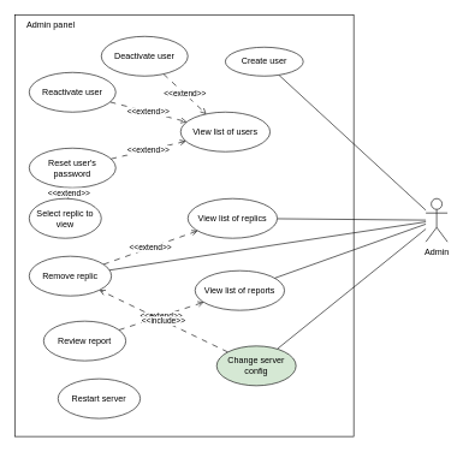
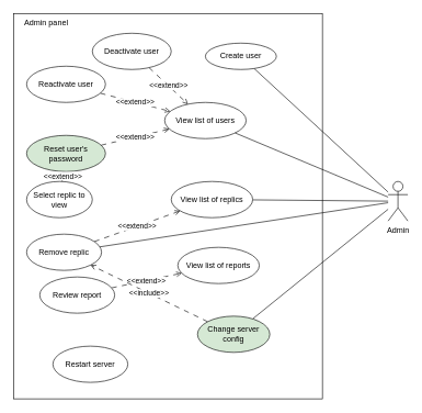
  <mxCell id="0" />
  <mxCell id="1" parent="0" />
  <mxCell id="2" value="" style="rounded=0;whiteSpace=wrap;html=1;" parent="1" vertex="1"><mxGeometry x="20" y="20" width="470" height="585" as="geometry" /></mxCell>
  <mxCell id="3" value="Admin panel" style="text;html=1;align=center;verticalAlign=middle;whiteSpace=wrap;rounded=0;" parent="1" vertex="1"><mxGeometry x="20" y="20" width="100" height="30" as="geometry" /></mxCell>
  <mxCell id="4" value="View list of users" style="ellipse;whiteSpace=wrap;html=1;" parent="1" vertex="1"><mxGeometry x="250" y="155" width="124" height="55" as="geometry" /></mxCell>
- <mxCell id="5" style="rounded=0;orthogonalLoop=1;jettySize=auto;html=1;endArrow=none;endFill=0;" parent="1" source="10" target="20" edge="1"><mxGeometry relative="1" as="geometry" /></mxCell>
+ <mxCell id="5" style="rounded=0;orthogonalLoop=1;jettySize=auto;html=1;endArrow=none;endFill=0;" parent="1" source="10" target="4" edge="1"><mxGeometry relative="1" as="geometry" /></mxCell>
  <mxCell id="6" style="rounded=0;orthogonalLoop=1;jettySize=auto;html=1;endArrow=none;endFill=0;" parent="1" source="10" target="17" edge="1"><mxGeometry relative="1" as="geometry" /></mxCell>
  <mxCell id="7" style="rounded=0;orthogonalLoop=1;jettySize=auto;html=1;endArrow=none;endFill=0;" parent="1" source="10" target="19" edge="1"><mxGeometry relative="1" as="geometry" /></mxCell>
  <mxCell id="8" style="rounded=0;orthogonalLoop=1;jettySize=auto;html=1;endArrow=none;endFill=0;" parent="1" source="10" target="24" edge="1"><mxGeometry relative="1" as="geometry" /></mxCell>
  <mxCell id="9" style="rounded=0;orthogonalLoop=1;jettySize=auto;html=1;endArrow=none;endFill=0;" edge="1" parent="1" source="10" target="28"><mxGeometry relative="1" as="geometry" /></mxCell>
  <mxCell id="10" value="Admin" style="shape=umlActor;verticalLabelPosition=bottom;verticalAlign=top;html=1;" parent="1" vertex="1"><mxGeometry x="590" y="275" width="30" height="60" as="geometry" /></mxCell>
  <mxCell id="11" value="&amp;lt;&amp;lt;extend&amp;gt;&amp;gt;" style="rounded=0;orthogonalLoop=1;jettySize=auto;html=1;dashed=1;dashPattern=8 8;endArrow=open;endFill=0;" parent="1" source="12" target="4" edge="1"><mxGeometry relative="1" as="geometry" /></mxCell>
  <mxCell id="12" value="Deactivate user" style="ellipse;whiteSpace=wrap;html=1;" parent="1" vertex="1"><mxGeometry x="140" y="50" width="120" height="55" as="geometry" /></mxCell>
  <mxCell id="13" value="&amp;lt;&amp;lt;extend&amp;gt;&amp;gt;" style="rounded=0;orthogonalLoop=1;jettySize=auto;html=1;dashed=1;dashPattern=8 8;endArrow=open;endFill=0;" parent="1" source="14" target="4" edge="1"><mxGeometry relative="1" as="geometry" /></mxCell>
  <mxCell id="14" value="Reactivate user" style="ellipse;whiteSpace=wrap;html=1;" parent="1" vertex="1"><mxGeometry x="40" y="100" width="120" height="55" as="geometry" /></mxCell>
  <mxCell id="15" value="&amp;lt;&amp;lt;extend&amp;gt;&amp;gt;" style="rounded=0;orthogonalLoop=1;jettySize=auto;html=1;dashed=1;dashPattern=8 8;endArrow=open;endFill=0;" parent="1" source="16" target="4" edge="1"><mxGeometry relative="1" as="geometry" /></mxCell>
- <mxCell id="16" value="Reset user's password" style="ellipse;whiteSpace=wrap;html=1;" parent="1" vertex="1"><mxGeometry x="40" y="205" width="120" height="55" as="geometry" /></mxCell>
+ <mxCell id="16" value="Reset user's password" style="ellipse;whiteSpace=wrap;html=1;fillColor=#d5e8d4;" parent="1" vertex="1"><mxGeometry x="40" y="205" width="120" height="55" as="geometry" /></mxCell>
  <mxCell id="17" value="View list of replics" style="ellipse;whiteSpace=wrap;html=1;" parent="1" vertex="1"><mxGeometry x="260" y="275" width="124" height="55" as="geometry" /></mxCell>
  <mxCell id="18" value="&amp;lt;&amp;lt;extend&amp;gt;&amp;gt;" style="rounded=0;orthogonalLoop=1;jettySize=auto;html=1;dashed=1;dashPattern=8 8;endArrow=open;endFill=0;" parent="1" source="19" target="17" edge="1"><mxGeometry relative="1" as="geometry" /></mxCell>
  <mxCell id="19" value="&lt;div&gt;Remove replic&lt;/div&gt;" style="ellipse;whiteSpace=wrap;html=1;" parent="1" vertex="1"><mxGeometry x="40" y="355" width="114" height="55" as="geometry" /></mxCell>
  <mxCell id="20" value="View list of reports" style="ellipse;whiteSpace=wrap;html=1;" parent="1" vertex="1"><mxGeometry x="270" y="375" width="124" height="55" as="geometry" /></mxCell>
  <mxCell id="21" value="&amp;lt;&amp;lt;extend&amp;gt;&amp;gt;" style="rounded=0;orthogonalLoop=1;jettySize=auto;html=1;dashed=1;dashPattern=8 8;endArrow=open;endFill=0;" parent="1" source="22" target="20" edge="1"><mxGeometry relative="1" as="geometry" /></mxCell>
- <mxCell id="22" value="Review report" style="ellipse;whiteSpace=wrap;html=1;" parent="1" vertex="1"><mxGeometry x="60" y="445" width="114" height="55" as="geometry" /></mxCell>
+ <mxCell id="22" value="Review report" style="ellipse;whiteSpace=wrap;html=1;" parent="1" vertex="1"><mxGeometry x="60" y="420" width="114" height="55" as="geometry" /></mxCell>
  <mxCell id="23" value="&amp;lt;&amp;lt;include&amp;gt;&amp;gt;" style="rounded=0;orthogonalLoop=1;jettySize=auto;html=1;dashed=1;dashPattern=8 8;endArrow=open;endFill=0;" parent="1" source="24" target="19" edge="1"><mxGeometry relative="1" as="geometry" /></mxCell>
  <mxCell id="24" value="Change server config" style="ellipse;whiteSpace=wrap;html=1;fillColor=#d5e8d4;" parent="1" vertex="1"><mxGeometry x="300" y="479.5" width="110" height="55" as="geometry" /></mxCell>
  <mxCell id="25" value="Restart server" style="ellipse;whiteSpace=wrap;html=1;" parent="1" vertex="1"><mxGeometry x="80" y="525" width="114" height="55" as="geometry" /></mxCell>
  <mxCell id="26" value="&amp;lt;&amp;lt;extend&amp;gt;&amp;gt;" style="rounded=0;orthogonalLoop=1;jettySize=auto;html=1;dashed=1;dashPattern=8 8;endArrow=open;endFill=0;" parent="1" source="27" target="16" edge="1"><mxGeometry relative="1" as="geometry" /></mxCell>
  <mxCell id="27" value="Select replic to view" style="ellipse;whiteSpace=wrap;html=1;" parent="1" vertex="1"><mxGeometry x="40" y="275" width="100" height="55" as="geometry" /></mxCell>
  <mxCell id="28" value="Create user" style="ellipse;whiteSpace=wrap;html=1;" vertex="1" parent="1"><mxGeometry x="312" y="65" width="108" height="40" as="geometry" /></mxCell>
